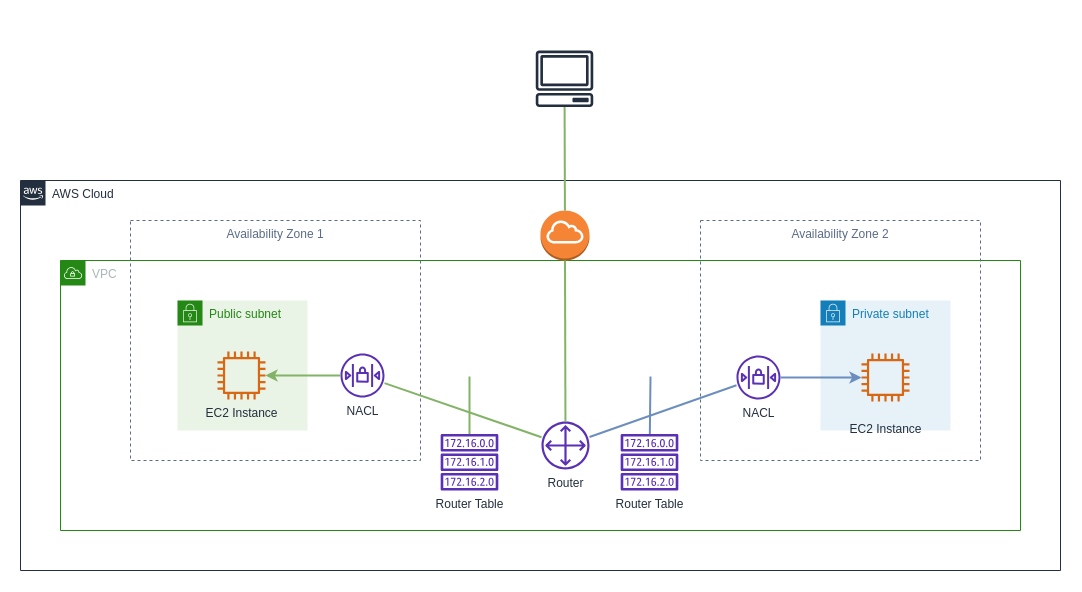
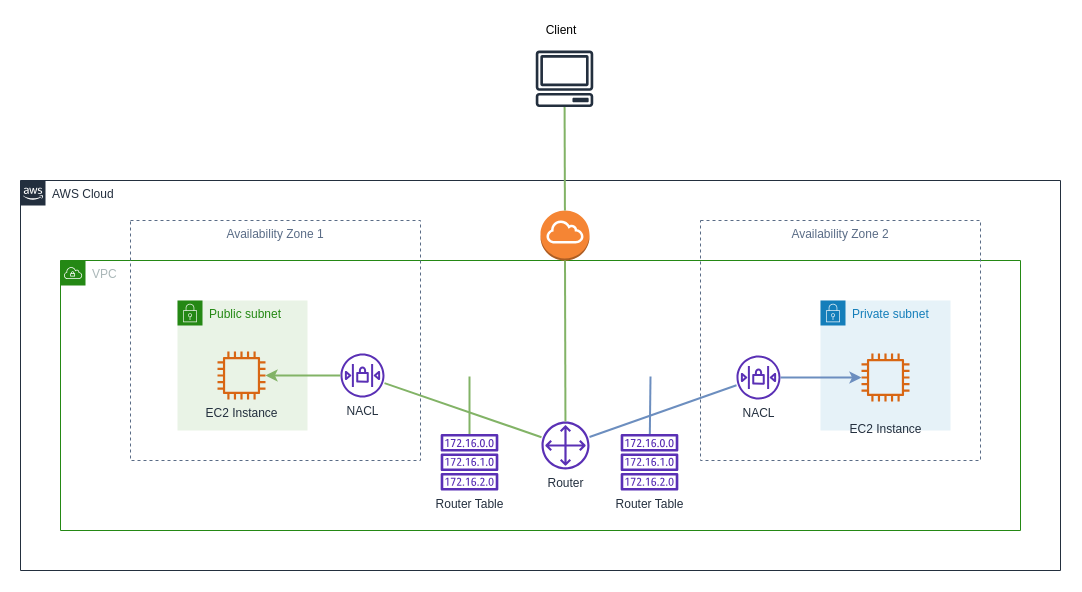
  <mxCell id="0" />
  <mxCell id="1" parent="0" />
  <mxCell id="2" value="AWS Cloud" style="points=[[0,0],[0.25,0],[0.5,0],[0.75,0],[1,0],[1,0.25],[1,0.5],[1,0.75],[1,1],[0.75,1],[0.5,1],[0.25,1],[0,1],[0,0.75],[0,0.5],[0,0.25]];outlineConnect=0;gradientColor=none;html=1;whiteSpace=wrap;fontSize=12;fontStyle=0;shape=mxgraph.aws4.group;grIcon=mxgraph.aws4.group_aws_cloud_alt;strokeColor=#232F3E;fillColor=none;verticalAlign=top;align=left;spacingLeft=30;fontColor=#232F3E;dashed=0;" vertex="1" parent="1"><mxGeometry x="20" y="180" width="1040" height="390" as="geometry" /></mxCell>
  <mxCell id="3" value="VPC" style="points=[[0,0],[0.25,0],[0.5,0],[0.75,0],[1,0],[1,0.25],[1,0.5],[1,0.75],[1,1],[0.75,1],[0.5,1],[0.25,1],[0,1],[0,0.75],[0,0.5],[0,0.25]];outlineConnect=0;gradientColor=none;html=1;whiteSpace=wrap;fontSize=12;fontStyle=0;shape=mxgraph.aws4.group;grIcon=mxgraph.aws4.group_vpc;strokeColor=#248814;fillColor=none;verticalAlign=top;align=left;spacingLeft=30;fontColor=#AAB7B8;dashed=0;" vertex="1" parent="1"><mxGeometry x="60" y="260" width="960" height="270" as="geometry" /></mxCell>
  <mxCell id="4" value="Availability Zone 1" style="fillColor=none;strokeColor=#5A6C86;dashed=1;verticalAlign=top;fontStyle=0;fontColor=#5A6C86;" vertex="1" parent="1"><mxGeometry x="130" y="220" width="290" height="240" as="geometry" /></mxCell>
  <mxCell id="5" value="Public subnet" style="points=[[0,0],[0.25,0],[0.5,0],[0.75,0],[1,0],[1,0.25],[1,0.5],[1,0.75],[1,1],[0.75,1],[0.5,1],[0.25,1],[0,1],[0,0.75],[0,0.5],[0,0.25]];outlineConnect=0;gradientColor=none;html=1;whiteSpace=wrap;fontSize=12;fontStyle=0;shape=mxgraph.aws4.group;grIcon=mxgraph.aws4.group_security_group;grStroke=0;strokeColor=#248814;fillColor=#E9F3E6;verticalAlign=top;align=left;spacingLeft=30;fontColor=#248814;dashed=0;" vertex="1" parent="1"><mxGeometry x="177" y="300" width="130" height="130" as="geometry" /></mxCell>
  <mxCell id="6" value="EC2 Instance" style="outlineConnect=0;fontColor=#232F3E;gradientColor=none;fillColor=#D86613;strokeColor=none;dashed=0;verticalLabelPosition=bottom;verticalAlign=top;align=center;html=1;fontSize=12;fontStyle=0;aspect=fixed;pointerEvents=1;shape=mxgraph.aws4.instance2;" vertex="1" parent="1"><mxGeometry x="217" y="351" width="48" height="48" as="geometry" /></mxCell>
  <mxCell id="7" value="NACL" style="outlineConnect=0;fontColor=#232F3E;gradientColor=none;fillColor=#5A30B5;strokeColor=none;dashed=0;verticalLabelPosition=bottom;verticalAlign=top;align=center;html=1;fontSize=12;fontStyle=0;aspect=fixed;pointerEvents=1;shape=mxgraph.aws4.network_access_control_list;" vertex="1" parent="1"><mxGeometry x="340" y="353" width="44" height="44" as="geometry" /></mxCell>
  <mxCell id="8" value="Private subnet" style="points=[[0,0],[0.25,0],[0.5,0],[0.75,0],[1,0],[1,0.25],[1,0.5],[1,0.75],[1,1],[0.75,1],[0.5,1],[0.25,1],[0,1],[0,0.75],[0,0.5],[0,0.25]];outlineConnect=0;gradientColor=none;html=1;whiteSpace=wrap;fontSize=12;fontStyle=0;shape=mxgraph.aws4.group;grIcon=mxgraph.aws4.group_security_group;grStroke=0;strokeColor=#147EBA;fillColor=#E6F2F8;verticalAlign=top;align=left;spacingLeft=30;fontColor=#147EBA;dashed=0;" vertex="1" parent="1"><mxGeometry x="820" y="300" width="130" height="130" as="geometry" /></mxCell>
  <mxCell id="9" value="Availability Zone 2" style="fillColor=none;strokeColor=#5A6C86;dashed=1;verticalAlign=top;fontStyle=0;fontColor=#5A6C86;" vertex="1" parent="1"><mxGeometry x="700" y="220" width="280" height="240" as="geometry" /></mxCell>
  <mxCell id="10" value="&lt;br&gt;EC2 Instance" style="outlineConnect=0;fontColor=#232F3E;gradientColor=none;fillColor=#D86613;strokeColor=none;dashed=0;verticalLabelPosition=bottom;verticalAlign=top;align=center;html=1;fontSize=12;fontStyle=0;aspect=fixed;pointerEvents=1;shape=mxgraph.aws4.instance2;" vertex="1" parent="1"><mxGeometry x="861" y="353" width="48" height="48" as="geometry" /></mxCell>
  <mxCell id="11" value="NACL" style="outlineConnect=0;fontColor=#232F3E;gradientColor=none;fillColor=#5A30B5;strokeColor=none;dashed=0;verticalLabelPosition=bottom;verticalAlign=top;align=center;html=1;fontSize=12;fontStyle=0;aspect=fixed;pointerEvents=1;shape=mxgraph.aws4.network_access_control_list;" vertex="1" parent="1"><mxGeometry x="736" y="355" width="44" height="44" as="geometry" /></mxCell>
  <mxCell id="12" value="" style="outlineConnect=0;dashed=0;verticalLabelPosition=bottom;verticalAlign=top;align=center;html=1;shape=mxgraph.aws3.internet_gateway;fillColor=#F58534;gradientColor=none;" vertex="1" parent="1"><mxGeometry x="540" y="210" width="49" height="50" as="geometry" /></mxCell>
  <mxCell id="13" value="Router" style="outlineConnect=0;fontColor=#232F3E;gradientColor=none;fillColor=#5A30B5;strokeColor=none;dashed=0;verticalLabelPosition=bottom;verticalAlign=top;align=center;html=1;fontSize=12;fontStyle=0;aspect=fixed;pointerEvents=1;shape=mxgraph.aws4.customer_gateway;" vertex="1" parent="1"><mxGeometry x="541" y="421" width="48" height="48" as="geometry" /></mxCell>
  <mxCell id="14" value="Router Table" style="outlineConnect=0;fontColor=#232F3E;gradientColor=none;fillColor=#5A30B5;strokeColor=none;dashed=0;verticalLabelPosition=bottom;verticalAlign=top;align=center;html=1;fontSize=12;fontStyle=0;aspect=fixed;pointerEvents=1;shape=mxgraph.aws4.route_table;" vertex="1" parent="1"><mxGeometry x="440" y="433.49" width="58" height="56.51" as="geometry" /></mxCell>
  <mxCell id="15" value="Router Table" style="outlineConnect=0;fontColor=#232F3E;gradientColor=none;fillColor=#5A30B5;strokeColor=none;dashed=0;verticalLabelPosition=bottom;verticalAlign=top;align=center;html=1;fontSize=12;fontStyle=0;aspect=fixed;pointerEvents=1;shape=mxgraph.aws4.route_table;" vertex="1" parent="1"><mxGeometry x="620" y="433.49" width="58" height="56.51" as="geometry" /></mxCell>
  <mxCell id="16" value="" style="endArrow=none;html=1;fillColor=#d5e8d4;strokeColor=#82b366;strokeWidth=2;" edge="1" parent="1" source="12" target="17"><mxGeometry width="50" height="50" relative="1" as="geometry"><mxPoint x="540" y="320" as="sourcePoint" /><mxPoint x="590" y="270" as="targetPoint" /></mxGeometry></mxCell>
  <mxCell id="17" value="" style="outlineConnect=0;fontColor=#232F3E;gradientColor=none;fillColor=#232F3E;strokeColor=none;dashed=0;verticalLabelPosition=bottom;verticalAlign=top;align=center;html=1;fontSize=12;fontStyle=0;aspect=fixed;pointerEvents=1;shape=mxgraph.aws4.client;" vertex="1" parent="1"><mxGeometry x="535" y="50" width="58" height="56.51" as="geometry" /></mxCell>
  <mxCell id="18" value="" style="endArrow=none;html=1;fillColor=#d5e8d4;strokeColor=#82b366;strokeWidth=2;exitX=0.5;exitY=1;exitDx=0;exitDy=0;exitPerimeter=0;" edge="1" parent="1" source="12" target="13"><mxGeometry width="50" height="50" relative="1" as="geometry"><mxPoint x="574.42" y="220" as="sourcePoint" /><mxPoint x="574.09" y="116.51" as="targetPoint" /></mxGeometry></mxCell>
  <mxCell id="19" value="" style="endArrow=none;html=1;fillColor=#d5e8d4;strokeColor=#82b366;strokeWidth=2;" edge="1" parent="1" source="13" target="7"><mxGeometry width="50" height="50" relative="1" as="geometry"><mxPoint x="584.42" y="230" as="sourcePoint" /><mxPoint x="584.09" y="126.51" as="targetPoint" /></mxGeometry></mxCell>
  <mxCell id="20" value="" style="endArrow=none;html=1;fillColor=#d5e8d4;strokeColor=#82b366;strokeWidth=2;" edge="1" parent="1" target="14"><mxGeometry width="50" height="50" relative="1" as="geometry"><mxPoint x="469" y="376" as="sourcePoint" /><mxPoint x="469" y="439.49" as="targetPoint" /></mxGeometry></mxCell>
  <mxCell id="21" value="" style="endArrow=classic;html=1;strokeWidth=2;fillColor=#d5e8d4;strokeColor=#82b366;" edge="1" parent="1" source="7" target="6"><mxGeometry width="50" height="50" relative="1" as="geometry"><mxPoint x="540" y="320" as="sourcePoint" /><mxPoint x="590" y="270" as="targetPoint" /></mxGeometry></mxCell>
  <mxCell id="22" value="" style="endArrow=none;html=1;fillColor=#dae8fc;strokeColor=#6c8ebf;strokeWidth=2;" edge="1" parent="1" source="13" target="11"><mxGeometry width="50" height="50" relative="1" as="geometry"><mxPoint x="574.42" y="220" as="sourcePoint" /><mxPoint x="574.09" y="116.51" as="targetPoint" /></mxGeometry></mxCell>
  <mxCell id="23" value="" style="endArrow=none;html=1;fillColor=#dae8fc;strokeColor=#6c8ebf;strokeWidth=2;" edge="1" parent="1" target="15"><mxGeometry width="50" height="50" relative="1" as="geometry"><mxPoint x="650" y="376" as="sourcePoint" /><mxPoint x="650.235" y="429.49" as="targetPoint" /></mxGeometry></mxCell>
  <mxCell id="24" value="" style="endArrow=classic;html=1;strokeWidth=2;fillColor=#dae8fc;strokeColor=#6c8ebf;" edge="1" parent="1" source="11" target="10"><mxGeometry width="50" height="50" relative="1" as="geometry"><mxPoint x="540" y="320" as="sourcePoint" /><mxPoint x="590" y="270" as="targetPoint" /></mxGeometry></mxCell>
+ <mxCell id="25" value="Client" style="text;html=1;strokeColor=none;fillColor=none;align=center;verticalAlign=middle;whiteSpace=wrap;rounded=0;" vertex="1" parent="1"><mxGeometry x="541" y="20" width="40" height="20" as="geometry" /></mxCell>
